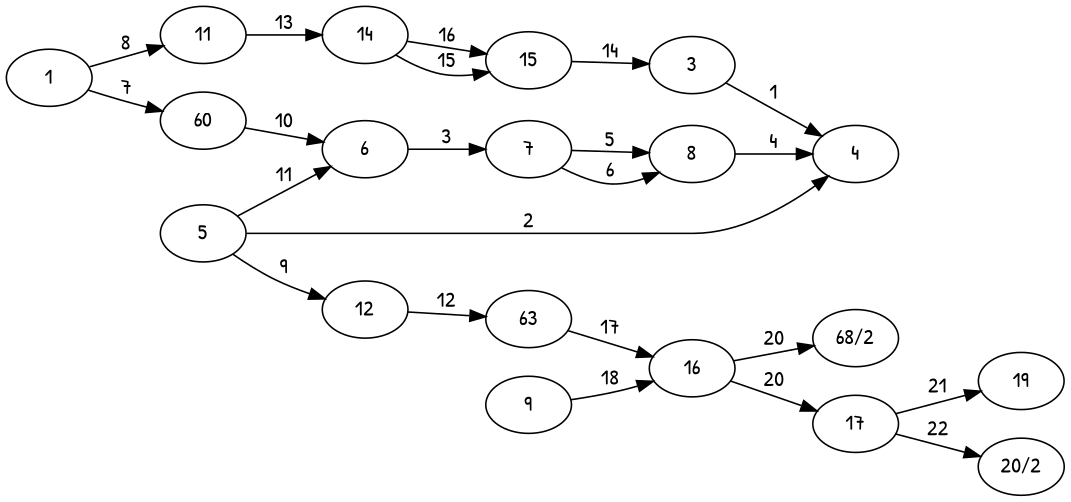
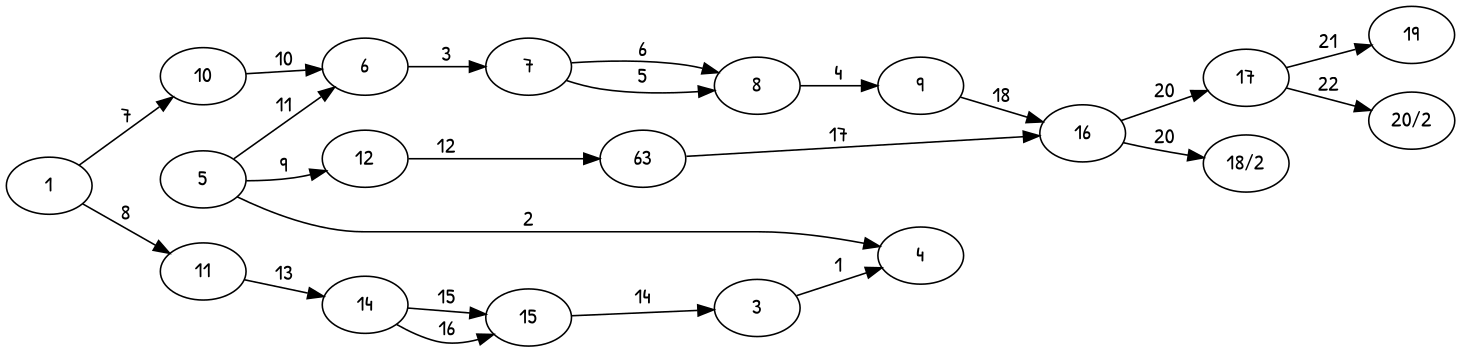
  digraph {
    fontname="Patrick Hand"
    rankdir=LR
    node [fontname="Patrick Hand"]
    edge [fontname="Patrick Hand"]
    1
-   10 [label=60]
+   10
    11
    6
    14
    3
    4
    5
    12
    7
    n11 [label=63]
    8
    9
    16
    17
-   n16 [label="68/2"]
+   n16 [label="18/2"]
    15
    19
    n19 [label="20/2"]
    1 -> 10 [label=7]
    1 -> 11 [label=8]
    10 -> 6 [label=10]
    11 -> 14 [label=13]
    6 -> 7 [label=3]
    14 -> 15 [label=15]
    14 -> 15 [label=16]
    3 -> 4 [label=1]
    5 -> 6 [label=11]
    5 -> 4 [label=2]
    5 -> 12 [label=9]
    12 -> n11 [label=12]
    7 -> 8 [label=5]
    7 -> 8 [label=6]
    n11 -> 16 [label=17]
-   8 -> 4 [label=4]
+   8 -> 9 [label=4]
    9 -> 16 [label=18]
    16 -> 17 [label=20]
    16 -> n16 [label=20]
    17 -> 19 [label=21]
    17 -> n19 [label=22]
    15 -> 3 [label=14]
  }
